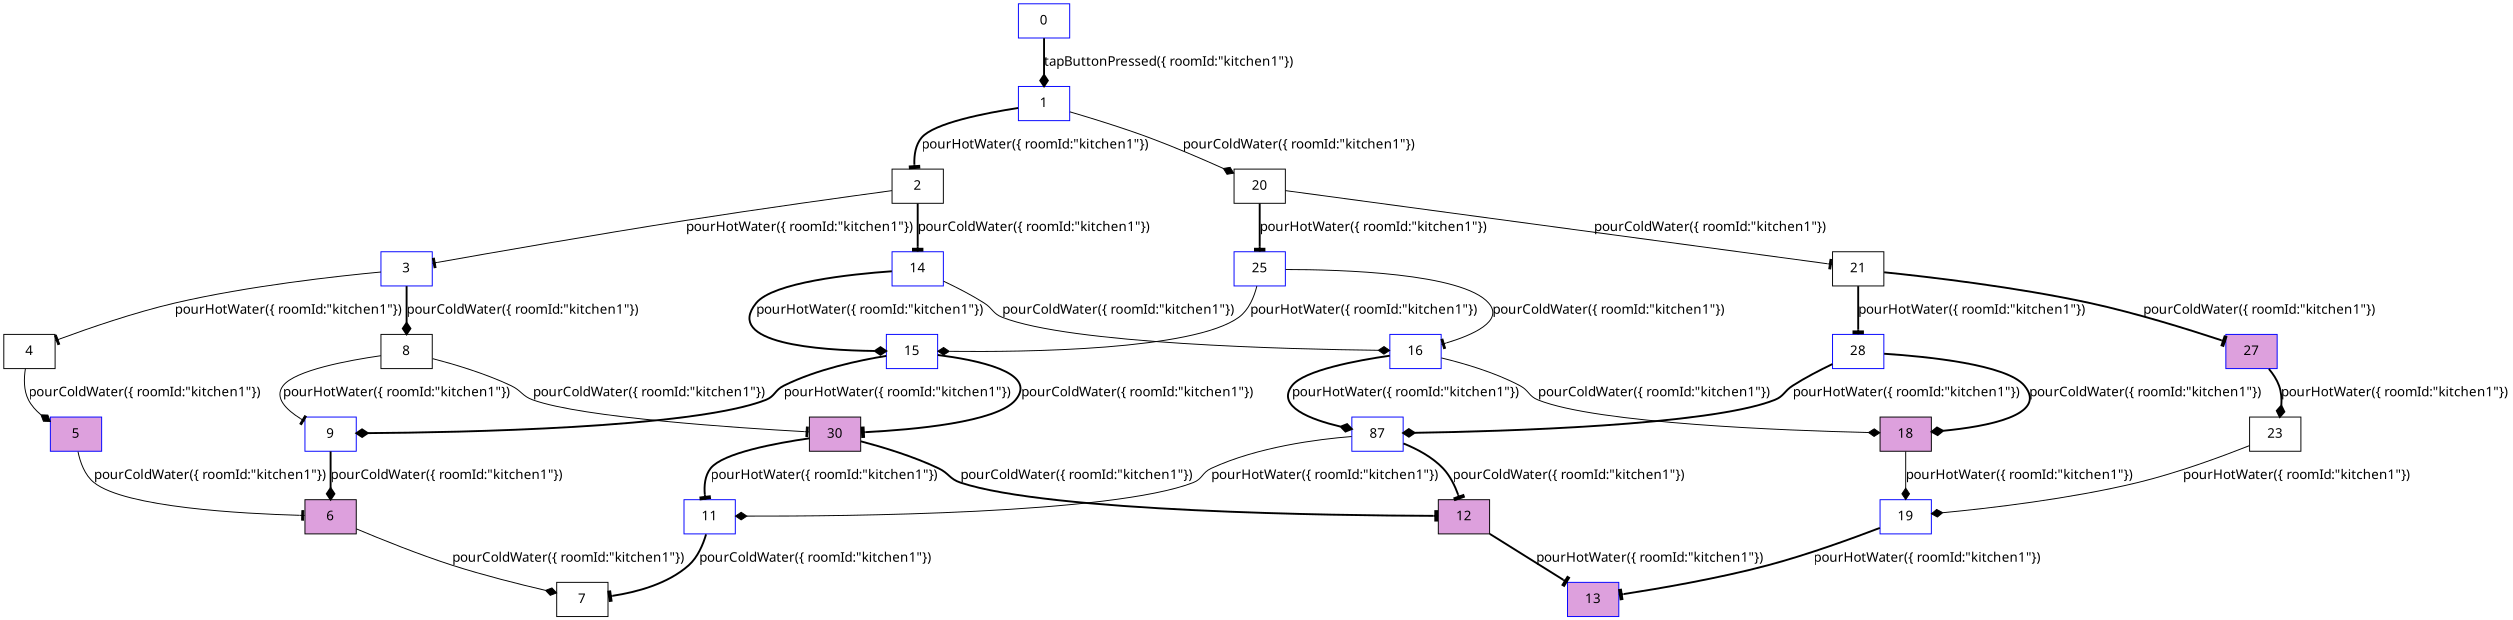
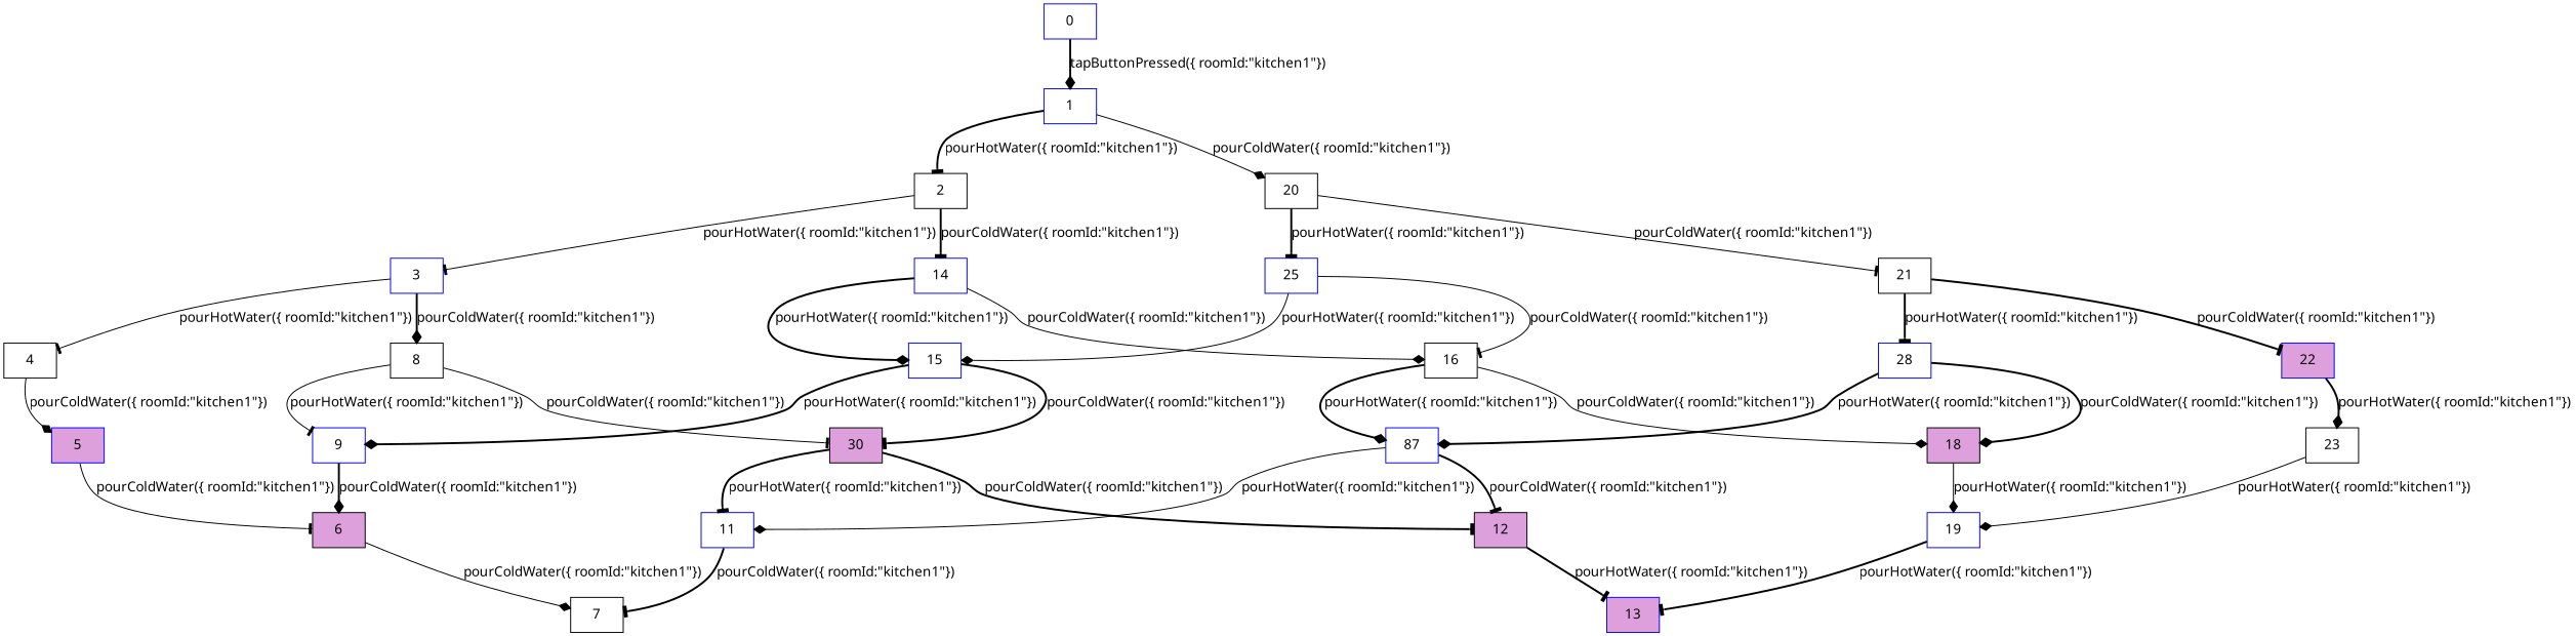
  digraph {
    color="#000000"
    fontname="Noto Sans"
    num_of_edges=37
    num_of_events=3
    num_of_vertices=26
    run_date="2024-09-19T21:42:59.3326842"
    node [accepting=false color=blue fillcolor=white fontname="Noto Sans" hash=937141653 shape=box store="[{CTX.Entity: kitchen1,{id:'kitchen1', type:'room', roomType:'kitchen', hasTap:true}},{metaData15679,{simulatedTime:1.726771378421E12}}]" style=filled]
    edge [arrowhead=tee fontname="Noto Sans" style=bold]
    0 [hash=170800386]
    1
    2 [color=black]
    20 [color=black]
    3
    14
    21 [color=black]
    25
    4 [color=black hash=1678225766]
    8 [color=black]
    15
-   16
+   16 [color=black]
    5 [fillcolor=plum hash=1678225766]
    9 [hash=1678225766]
    n15 [color=black fillcolor=plum label=30]
    6 [color=black fillcolor=plum hash=1678225766]
    7 [color=black hash=1280742824]
    11 [hash=1678225766]
    12 [color=black fillcolor=plum hash=539658711]
    13 [fillcolor=plum hash=1280742824]
    n21 [label=87]
    18 [color=black fillcolor=plum hash=539658711]
    19 [hash=539658711]
-   22 [fillcolor=plum hash=539658711 label=27]
+   22 [fillcolor=plum hash=539658711]
    n25 [label=28]
    23 [color=black hash=539658711]
    0 -> 1 [arrowhead=diamond label="tapButtonPressed({ roomId:\"kitchen1\"})"]
    1 -> 2 [label="pourHotWater({ roomId:\"kitchen1\"})"]
    1 -> 20 [arrowhead=diamond label="pourColdWater({ roomId:\"kitchen1\"})" style=solid]
    2 -> 3 [label="pourHotWater({ roomId:\"kitchen1\"})" style=solid]
    2 -> 14 [label="pourColdWater({ roomId:\"kitchen1\"})"]
    20 -> 21 [label="pourColdWater({ roomId:\"kitchen1\"})" style=solid]
    20 -> 25 [label="pourHotWater({ roomId:\"kitchen1\"})"]
    3 -> 4 [label="pourHotWater({ roomId:\"kitchen1\"})" style=solid]
    3 -> 8 [arrowhead=diamond label="pourColdWater({ roomId:\"kitchen1\"})"]
    14 -> 15 [arrowhead=diamond label="pourHotWater({ roomId:\"kitchen1\"})"]
    14 -> 16 [arrowhead=diamond label="pourColdWater({ roomId:\"kitchen1\"})" style=solid]
    21 -> 22 [label="pourColdWater({ roomId:\"kitchen1\"})"]
    21 -> n25 [label="pourHotWater({ roomId:\"kitchen1\"})"]
    25 -> 15 [arrowhead=diamond label="pourHotWater({ roomId:\"kitchen1\"})" style=solid]
    25 -> 16 [label="pourColdWater({ roomId:\"kitchen1\"})" style=solid]
    4 -> 5 [arrowhead=diamond label="pourColdWater({ roomId:\"kitchen1\"})" style=solid]
    8 -> 9 [label="pourHotWater({ roomId:\"kitchen1\"})" style=solid]
    8 -> n15 [label="pourColdWater({ roomId:\"kitchen1\"})" style=solid]
    15 -> 9 [arrowhead=diamond label="pourHotWater({ roomId:\"kitchen1\"})"]
    15 -> n15 [label="pourColdWater({ roomId:\"kitchen1\"})"]
    16 -> n21 [arrowhead=diamond label="pourHotWater({ roomId:\"kitchen1\"})"]
    16 -> 18 [arrowhead=diamond label="pourColdWater({ roomId:\"kitchen1\"})" style=solid]
    5 -> 6 [label="pourColdWater({ roomId:\"kitchen1\"})" style=solid]
    9 -> 6 [arrowhead=diamond label="pourColdWater({ roomId:\"kitchen1\"})"]
    n15 -> 11 [label="pourHotWater({ roomId:\"kitchen1\"})"]
    n15 -> 12 [label="pourColdWater({ roomId:\"kitchen1\"})"]
    6 -> 7 [arrowhead=diamond label="pourColdWater({ roomId:\"kitchen1\"})" style=solid]
    11 -> 7 [label="pourColdWater({ roomId:\"kitchen1\"})"]
    12 -> 13 [label="pourHotWater({ roomId:\"kitchen1\"})"]
    n21 -> 11 [arrowhead=diamond label="pourHotWater({ roomId:\"kitchen1\"})" style=solid]
    n21 -> 12 [label="pourColdWater({ roomId:\"kitchen1\"})"]
    18 -> 19 [arrowhead=diamond label="pourHotWater({ roomId:\"kitchen1\"})" style=solid]
    19 -> 13 [label="pourHotWater({ roomId:\"kitchen1\"})"]
    22 -> 23 [arrowhead=diamond label="pourHotWater({ roomId:\"kitchen1\"})"]
    n25 -> n21 [arrowhead=diamond label="pourHotWater({ roomId:\"kitchen1\"})"]
    n25 -> 18 [arrowhead=diamond label="pourColdWater({ roomId:\"kitchen1\"})"]
    23 -> 19 [arrowhead=diamond label="pourHotWater({ roomId:\"kitchen1\"})" style=solid]
  }
